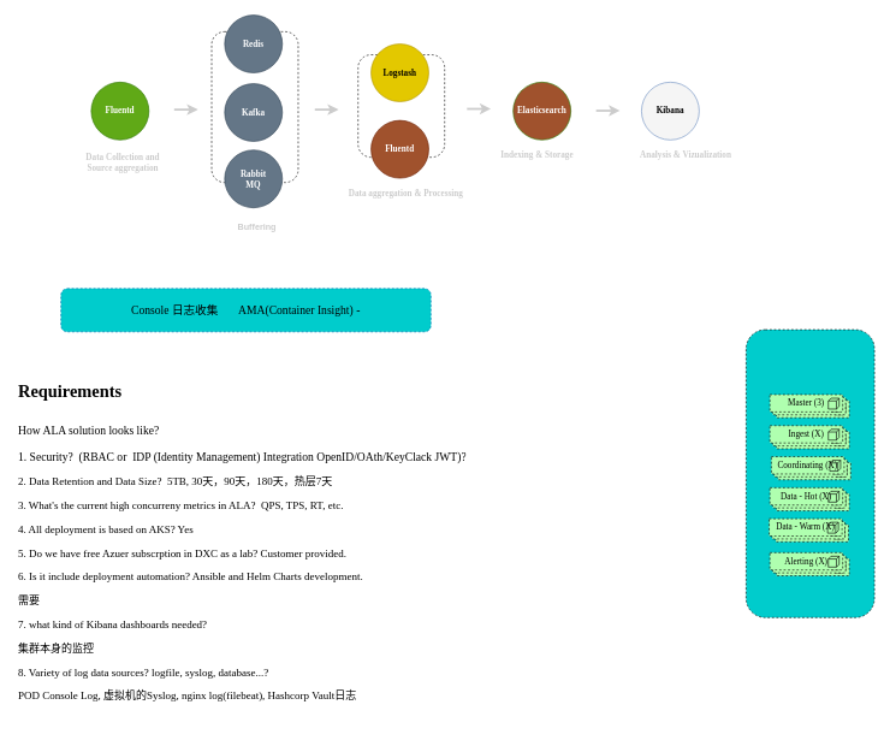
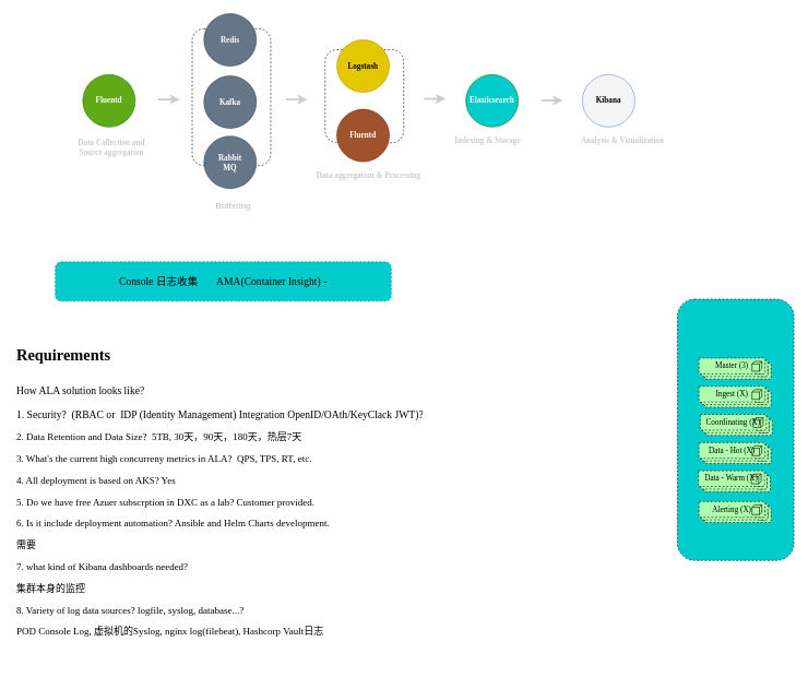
  <mxCell id="0" />
  <mxCell id="1" parent="0" />
  <mxCell id="2" value="" style="rounded=1;whiteSpace=wrap;html=1;dashed=1;fontFamily=Ubuntu;fontStyle=1;fontSource=https%3A%2F%2Ffonts.googleapis.com%2Fcss%3Ffamily%3DUbuntu;" vertex="1" parent="1"><mxGeometry x="496" y="75" width="120" height="142" as="geometry" /></mxCell>
  <mxCell id="3" value="" style="rounded=1;whiteSpace=wrap;html=1;dashed=1;fontFamily=Ubuntu;fontStyle=1;fontSource=https%3A%2F%2Ffonts.googleapis.com%2Fcss%3Ffamily%3DUbuntu;" vertex="1" parent="1"><mxGeometry x="293" y="43" width="120" height="209" as="geometry" /></mxCell>
  <mxCell id="4" value="Fluentd" style="ellipse;whiteSpace=wrap;html=1;aspect=fixed;fillColor=#60a917;strokeColor=#2D7600;fontFamily=Ubuntu;fontStyle=1;fontColor=#ffffff;fontSource=https%3A%2F%2Ffonts.googleapis.com%2Fcss%3Ffamily%3DUbuntu;" vertex="1" parent="1"><mxGeometry x="126" y="113" width="80" height="80" as="geometry" /></mxCell>
  <mxCell id="5" value="" style="endArrow=classic;html=1;strokeWidth=3;fillColor=#bac8d3;strokeColor=#CCCCCC;fontFamily=Ubuntu;fontStyle=1;fontSource=https%3A%2F%2Ffonts.googleapis.com%2Fcss%3Ffamily%3DUbuntu;" edge="1" parent="1"><mxGeometry width="50" height="50" relative="1" as="geometry"><mxPoint x="241" y="151" as="sourcePoint" /><mxPoint x="274" y="151" as="targetPoint" /></mxGeometry></mxCell>
  <mxCell id="6" value="Redis" style="ellipse;whiteSpace=wrap;html=1;aspect=fixed;fillColor=#647687;strokeColor=#314354;fontFamily=Ubuntu;fontStyle=1;fontColor=#ffffff;fontSource=https%3A%2F%2Ffonts.googleapis.com%2Fcss%3Ffamily%3DUbuntu;" vertex="1" parent="1"><mxGeometry x="311" y="20" width="80" height="80" as="geometry" /></mxCell>
  <mxCell id="7" value="Kafka" style="ellipse;whiteSpace=wrap;html=1;aspect=fixed;fillColor=#647687;strokeColor=#314354;fontFamily=Ubuntu;fontStyle=1;fontColor=#ffffff;fontSource=https%3A%2F%2Ffonts.googleapis.com%2Fcss%3Ffamily%3DUbuntu;" vertex="1" parent="1"><mxGeometry x="311" y="115" width="80" height="80" as="geometry" /></mxCell>
  <mxCell id="8" value="Rabbit&lt;br&gt;MQ" style="ellipse;whiteSpace=wrap;html=1;aspect=fixed;fillColor=#647687;strokeColor=#314354;fontFamily=Ubuntu;fontStyle=1;fontColor=#ffffff;fontSource=https%3A%2F%2Ffonts.googleapis.com%2Fcss%3Ffamily%3DUbuntu;" vertex="1" parent="1"><mxGeometry x="311" y="207" width="80" height="80" as="geometry" /></mxCell>
  <mxCell id="9" value="Data Collection and Source aggregation" style="text;html=1;strokeColor=none;fillColor=none;align=center;verticalAlign=middle;whiteSpace=wrap;rounded=0;fontFamily=Ubuntu;fontStyle=1;fontColor=#CCCCCC;fontSource=https%3A%2F%2Ffonts.googleapis.com%2Fcss%3Ffamily%3DUbuntu;" vertex="1" parent="1"><mxGeometry x="113" y="209" width="114" height="30" as="geometry" /></mxCell>
  <mxCell id="10" value="Logstash" style="ellipse;whiteSpace=wrap;html=1;aspect=fixed;fillColor=#e3c800;strokeColor=#B09500;fontColor=#000000;fontFamily=Ubuntu;fontStyle=1;fontSource=https%3A%2F%2Ffonts.googleapis.com%2Fcss%3Ffamily%3DUbuntu;" vertex="1" parent="1"><mxGeometry x="514" y="60" width="80" height="80" as="geometry" /></mxCell>
  <mxCell id="11" value="Fluentd" style="ellipse;whiteSpace=wrap;html=1;aspect=fixed;fillColor=#a0522d;strokeColor=#6D1F00;fontColor=#ffffff;fontFamily=Ubuntu;fontStyle=1;fontSource=https%3A%2F%2Ffonts.googleapis.com%2Fcss%3Ffamily%3DUbuntu;" vertex="1" parent="1"><mxGeometry x="514" y="166" width="80" height="80" as="geometry" /></mxCell>
  <mxCell id="12" value="" style="endArrow=classic;html=1;strokeWidth=3;fillColor=#bac8d3;strokeColor=#CCCCCC;fontFamily=Ubuntu;fontStyle=1;fontSource=https%3A%2F%2Ffonts.googleapis.com%2Fcss%3Ffamily%3DUbuntu;" edge="1" parent="1"><mxGeometry width="50" height="50" relative="1" as="geometry"><mxPoint x="436" y="151" as="sourcePoint" /><mxPoint x="469" y="151" as="targetPoint" /></mxGeometry></mxCell>
  <mxCell id="13" value="Buffering" style="text;html=1;strokeColor=none;fillColor=none;align=center;verticalAlign=middle;whiteSpace=wrap;rounded=0;fontFamily=Helvetica;fontStyle=1;fontColor=#CCCCCC;" vertex="1" parent="1"><mxGeometry x="299" y="299" width="114" height="30" as="geometry" /></mxCell>
  <mxCell id="14" value="Data aggregation &amp;amp; Processing" style="text;html=1;strokeColor=none;fillColor=none;align=center;verticalAlign=middle;whiteSpace=wrap;rounded=0;fontFamily=Ubuntu;fontStyle=1;fontColor=#CCCCCC;fontSource=https%3A%2F%2Ffonts.googleapis.com%2Fcss%3Ffamily%3DUbuntu;" vertex="1" parent="1"><mxGeometry x="474" y="252" width="177" height="30" as="geometry" /></mxCell>
  <mxCell id="15" value="" style="endArrow=classic;html=1;strokeWidth=3;fillColor=#bac8d3;strokeColor=#CCCCCC;fontFamily=Ubuntu;fontStyle=1;fontSource=https%3A%2F%2Ffonts.googleapis.com%2Fcss%3Ffamily%3DUbuntu;" edge="1" parent="1"><mxGeometry width="50" height="50" relative="1" as="geometry"><mxPoint x="647" y="150" as="sourcePoint" /><mxPoint x="680" y="150" as="targetPoint" /></mxGeometry></mxCell>
- <mxCell id="16" value="Elasticsearch" style="ellipse;whiteSpace=wrap;html=1;aspect=fixed;fillColor=#a0522d;strokeColor=#2D7600;fontColor=#ffffff;fontFamily=Ubuntu;fontStyle=1;fontSource=https%3A%2F%2Ffonts.googleapis.com%2Fcss%3Ffamily%3DUbuntu;" vertex="1" parent="1"><mxGeometry x="711" y="113" width="80" height="80" as="geometry" /></mxCell>
+ <mxCell id="16" value="Elasticsearch" style="ellipse;whiteSpace=wrap;html=1;aspect=fixed;fillColor=#00CCCC;strokeColor=#2D7600;fontColor=#ffffff;fontFamily=Ubuntu;fontStyle=1;fontSource=https%3A%2F%2Ffonts.googleapis.com%2Fcss%3Ffamily%3DUbuntu;" vertex="1" parent="1"><mxGeometry x="711" y="113" width="80" height="80" as="geometry" /></mxCell>
  <mxCell id="17" value="Indexing &amp;amp; Storage" style="text;html=1;strokeColor=none;fillColor=none;align=center;verticalAlign=middle;whiteSpace=wrap;rounded=0;fontFamily=Ubuntu;fontStyle=1;fontColor=#CCCCCC;fontSource=https%3A%2F%2Ffonts.googleapis.com%2Fcss%3Ffamily%3DUbuntu;" vertex="1" parent="1"><mxGeometry x="656" y="199" width="177" height="30" as="geometry" /></mxCell>
  <mxCell id="18" value="Kibana" style="ellipse;whiteSpace=wrap;html=1;aspect=fixed;fillColor=#f5f5f5;strokeColor=#6c8ebf;fontFamily=Ubuntu;fontStyle=1;fontSource=https%3A%2F%2Ffonts.googleapis.com%2Fcss%3Ffamily%3DUbuntu;" vertex="1" parent="1"><mxGeometry x="889" y="113" width="80" height="80" as="geometry" /></mxCell>
  <mxCell id="19" value="" style="endArrow=classic;html=1;strokeWidth=3;fillColor=#bac8d3;strokeColor=#CCCCCC;fontFamily=Ubuntu;fontStyle=1;fontSource=https%3A%2F%2Ffonts.googleapis.com%2Fcss%3Ffamily%3DUbuntu;" edge="1" parent="1"><mxGeometry width="50" height="50" relative="1" as="geometry"><mxPoint x="826" y="152.5" as="sourcePoint" /><mxPoint x="859" y="152.5" as="targetPoint" /></mxGeometry></mxCell>
  <mxCell id="20" value="Analysis &amp;amp; Vizualization" style="text;html=1;strokeColor=none;fillColor=none;align=center;verticalAlign=middle;whiteSpace=wrap;rounded=0;fontFamily=Ubuntu;fontStyle=1;fontColor=#CCCCCC;fontSource=https%3A%2F%2Ffonts.googleapis.com%2Fcss%3Ffamily%3DUbuntu;" vertex="1" parent="1"><mxGeometry x="862" y="199" width="177" height="30" as="geometry" /></mxCell>
  <mxCell id="21" value="" style="rounded=1;whiteSpace=wrap;html=1;dashed=1;fontFamily=Ubuntu;fontColor=#CCCCCC;fillColor=#00CCCC;fontSource=https%3A%2F%2Ffonts.googleapis.com%2Fcss%3Ffamily%3DUbuntu;" vertex="1" parent="1"><mxGeometry x="1034" y="456" width="178" height="399" as="geometry" /></mxCell>
  <mxCell id="22" value="" style="group;fontFamily=Ubuntu;fontSource=https%3A%2F%2Ffonts.googleapis.com%2Fcss%3Ffamily%3DUbuntu;" vertex="1" connectable="0" parent="1"><mxGeometry x="1067" y="546" width="110" height="32" as="geometry" /></mxCell>
  <mxCell id="23" value="" style="html=1;outlineConnect=0;whiteSpace=wrap;fillColor=#AFFFAF;shape=mxgraph.archimate3.application;appType=node;archiType=square;dashed=1;fontFamily=Ubuntu;fontColor=#CCCCCC;fontSource=https%3A%2F%2Ffonts.googleapis.com%2Fcss%3Ffamily%3DUbuntu;" vertex="1" parent="22"><mxGeometry x="9" y="8" width="101" height="24" as="geometry" /></mxCell>
  <mxCell id="24" value="" style="html=1;outlineConnect=0;whiteSpace=wrap;fillColor=#AFFFAF;shape=mxgraph.archimate3.application;appType=node;archiType=square;dashed=1;fontFamily=Ubuntu;fontColor=#CCCCCC;fontSource=https%3A%2F%2Ffonts.googleapis.com%2Fcss%3Ffamily%3DUbuntu;" vertex="1" parent="22"><mxGeometry x="4" y="4" width="101" height="24" as="geometry" /></mxCell>
  <mxCell id="25" value="&lt;font color=&quot;#000000&quot;&gt;Master (3)&lt;/font&gt;" style="html=1;outlineConnect=0;whiteSpace=wrap;fillColor=#AFFFAF;shape=mxgraph.archimate3.application;appType=node;archiType=square;dashed=1;fontFamily=Ubuntu;fontColor=#CCCCCC;fontSource=https%3A%2F%2Ffonts.googleapis.com%2Fcss%3Ffamily%3DUbuntu;" vertex="1" parent="22"><mxGeometry width="101" height="24" as="geometry" /></mxCell>
  <mxCell id="26" value="" style="group;fontFamily=Ubuntu;fontSource=https%3A%2F%2Ffonts.googleapis.com%2Fcss%3Ffamily%3DUbuntu;" vertex="1" connectable="0" parent="1"><mxGeometry x="1067" y="589" width="110" height="32" as="geometry" /></mxCell>
  <mxCell id="27" value="" style="html=1;outlineConnect=0;whiteSpace=wrap;fillColor=#AFFFAF;shape=mxgraph.archimate3.application;appType=node;archiType=square;dashed=1;fontFamily=Ubuntu;fontColor=#CCCCCC;fontSource=https%3A%2F%2Ffonts.googleapis.com%2Fcss%3Ffamily%3DUbuntu;" vertex="1" parent="26"><mxGeometry x="9" y="8" width="101" height="24" as="geometry" /></mxCell>
  <mxCell id="28" value="" style="html=1;outlineConnect=0;whiteSpace=wrap;fillColor=#AFFFAF;shape=mxgraph.archimate3.application;appType=node;archiType=square;dashed=1;fontFamily=Ubuntu;fontColor=#CCCCCC;fontSource=https%3A%2F%2Ffonts.googleapis.com%2Fcss%3Ffamily%3DUbuntu;" vertex="1" parent="26"><mxGeometry x="4" y="4" width="101" height="24" as="geometry" /></mxCell>
  <mxCell id="29" value="&lt;font color=&quot;#000000&quot;&gt;Ingest (X)&lt;/font&gt;" style="html=1;outlineConnect=0;whiteSpace=wrap;fillColor=#AFFFAF;shape=mxgraph.archimate3.application;appType=node;archiType=square;dashed=1;fontFamily=Ubuntu;fontColor=#CCCCCC;fontSource=https%3A%2F%2Ffonts.googleapis.com%2Fcss%3Ffamily%3DUbuntu;" vertex="1" parent="26"><mxGeometry width="101" height="24" as="geometry" /></mxCell>
  <mxCell id="30" value="" style="group;fontFamily=Ubuntu;fontSource=https%3A%2F%2Ffonts.googleapis.com%2Fcss%3Ffamily%3DUbuntu;" vertex="1" connectable="0" parent="1"><mxGeometry x="1069" y="632" width="110" height="32" as="geometry" /></mxCell>
  <mxCell id="31" value="" style="html=1;outlineConnect=0;whiteSpace=wrap;fillColor=#AFFFAF;shape=mxgraph.archimate3.application;appType=node;archiType=square;dashed=1;fontFamily=Ubuntu;fontColor=#CCCCCC;fontSource=https%3A%2F%2Ffonts.googleapis.com%2Fcss%3Ffamily%3DUbuntu;" vertex="1" parent="30"><mxGeometry x="9" y="8" width="101" height="24" as="geometry" /></mxCell>
  <mxCell id="32" value="" style="html=1;outlineConnect=0;whiteSpace=wrap;fillColor=#AFFFAF;shape=mxgraph.archimate3.application;appType=node;archiType=square;dashed=1;fontFamily=Ubuntu;fontColor=#CCCCCC;fontSource=https%3A%2F%2Ffonts.googleapis.com%2Fcss%3Ffamily%3DUbuntu;" vertex="1" parent="30"><mxGeometry x="4" y="4" width="101" height="24" as="geometry" /></mxCell>
  <mxCell id="33" value="&lt;font color=&quot;#000000&quot;&gt;Coordinating (X)&lt;/font&gt;" style="html=1;outlineConnect=0;whiteSpace=wrap;fillColor=#AFFFAF;shape=mxgraph.archimate3.application;appType=node;archiType=square;dashed=1;fontFamily=Ubuntu;fontColor=#CCCCCC;fontSource=https%3A%2F%2Ffonts.googleapis.com%2Fcss%3Ffamily%3DUbuntu;" vertex="1" parent="30"><mxGeometry width="101" height="24" as="geometry" /></mxCell>
  <mxCell id="34" value="" style="group;fontFamily=Ubuntu;fontSource=https%3A%2F%2Ffonts.googleapis.com%2Fcss%3Ffamily%3DUbuntu;" vertex="1" connectable="0" parent="1"><mxGeometry x="1067" y="675" width="110" height="32" as="geometry" /></mxCell>
  <mxCell id="35" value="" style="html=1;outlineConnect=0;whiteSpace=wrap;fillColor=#AFFFAF;shape=mxgraph.archimate3.application;appType=node;archiType=square;dashed=1;fontFamily=Ubuntu;fontColor=#CCCCCC;fontSource=https%3A%2F%2Ffonts.googleapis.com%2Fcss%3Ffamily%3DUbuntu;" vertex="1" parent="34"><mxGeometry x="9" y="8" width="101" height="24" as="geometry" /></mxCell>
  <mxCell id="36" value="" style="html=1;outlineConnect=0;whiteSpace=wrap;fillColor=#AFFFAF;shape=mxgraph.archimate3.application;appType=node;archiType=square;dashed=1;fontFamily=Ubuntu;fontColor=#CCCCCC;fontSource=https%3A%2F%2Ffonts.googleapis.com%2Fcss%3Ffamily%3DUbuntu;" vertex="1" parent="34"><mxGeometry x="4" y="4" width="101" height="24" as="geometry" /></mxCell>
  <mxCell id="37" value="&lt;font color=&quot;#000000&quot;&gt;Data - Hot (X)&lt;/font&gt;" style="html=1;outlineConnect=0;whiteSpace=wrap;fillColor=#AFFFAF;shape=mxgraph.archimate3.application;appType=node;archiType=square;dashed=1;fontFamily=Ubuntu;fontColor=#CCCCCC;fontSource=https%3A%2F%2Ffonts.googleapis.com%2Fcss%3Ffamily%3DUbuntu;" vertex="1" parent="34"><mxGeometry width="101" height="24" as="geometry" /></mxCell>
  <mxCell id="38" value="" style="group;fontFamily=Ubuntu;fontSource=https%3A%2F%2Ffonts.googleapis.com%2Fcss%3Ffamily%3DUbuntu;" vertex="1" connectable="0" parent="1"><mxGeometry x="1066" y="718" width="110" height="32" as="geometry" /></mxCell>
  <mxCell id="39" value="" style="html=1;outlineConnect=0;whiteSpace=wrap;fillColor=#AFFFAF;shape=mxgraph.archimate3.application;appType=node;archiType=square;dashed=1;fontFamily=Ubuntu;fontColor=#CCCCCC;fontSource=https%3A%2F%2Ffonts.googleapis.com%2Fcss%3Ffamily%3DUbuntu;" vertex="1" parent="38"><mxGeometry x="9" y="8" width="101" height="24" as="geometry" /></mxCell>
  <mxCell id="40" value="" style="html=1;outlineConnect=0;whiteSpace=wrap;fillColor=#AFFFAF;shape=mxgraph.archimate3.application;appType=node;archiType=square;dashed=1;fontFamily=Ubuntu;fontColor=#CCCCCC;fontSource=https%3A%2F%2Ffonts.googleapis.com%2Fcss%3Ffamily%3DUbuntu;" vertex="1" parent="38"><mxGeometry x="4" y="4" width="101" height="24" as="geometry" /></mxCell>
  <mxCell id="41" value="&lt;font color=&quot;#000000&quot;&gt;Data - Warm (X)&lt;/font&gt;" style="html=1;outlineConnect=0;whiteSpace=wrap;fillColor=#AFFFAF;shape=mxgraph.archimate3.application;appType=node;archiType=square;dashed=1;fontFamily=Ubuntu;fontColor=#CCCCCC;fontSource=https%3A%2F%2Ffonts.googleapis.com%2Fcss%3Ffamily%3DUbuntu;" vertex="1" parent="38"><mxGeometry width="101" height="24" as="geometry" /></mxCell>
  <mxCell id="42" value="" style="group;fontFamily=Ubuntu;fontSource=https%3A%2F%2Ffonts.googleapis.com%2Fcss%3Ffamily%3DUbuntu;" vertex="1" connectable="0" parent="1"><mxGeometry x="1067" y="765" width="110" height="32" as="geometry" /></mxCell>
  <mxCell id="43" value="" style="html=1;outlineConnect=0;whiteSpace=wrap;fillColor=#AFFFAF;shape=mxgraph.archimate3.application;appType=node;archiType=square;dashed=1;fontFamily=Ubuntu;fontColor=#CCCCCC;fontSource=https%3A%2F%2Ffonts.googleapis.com%2Fcss%3Ffamily%3DUbuntu;" vertex="1" parent="42"><mxGeometry x="9" y="8" width="101" height="24" as="geometry" /></mxCell>
  <mxCell id="44" value="" style="html=1;outlineConnect=0;whiteSpace=wrap;fillColor=#AFFFAF;shape=mxgraph.archimate3.application;appType=node;archiType=square;dashed=1;fontFamily=Ubuntu;fontColor=#CCCCCC;fontSource=https%3A%2F%2Ffonts.googleapis.com%2Fcss%3Ffamily%3DUbuntu;" vertex="1" parent="42"><mxGeometry x="4" y="4" width="101" height="24" as="geometry" /></mxCell>
  <mxCell id="45" value="&lt;font color=&quot;#000000&quot;&gt;Alerting (X)&lt;/font&gt;" style="html=1;outlineConnect=0;whiteSpace=wrap;fillColor=#AFFFAF;shape=mxgraph.archimate3.application;appType=node;archiType=square;dashed=1;fontFamily=Ubuntu;fontColor=#CCCCCC;fontSource=https%3A%2F%2Ffonts.googleapis.com%2Fcss%3Ffamily%3DUbuntu;" vertex="1" parent="42"><mxGeometry width="101" height="24" as="geometry" /></mxCell>
  <mxCell id="46" value="&lt;h1&gt;Requirements&lt;/h1&gt;&lt;div&gt;&lt;br&gt;&lt;/div&gt;&lt;div style=&quot;font-size: 16px;&quot;&gt;&lt;font style=&quot;font-size: 16px;&quot;&gt;How ALA solution looks like?&lt;/font&gt;&lt;/div&gt;&lt;p style=&quot;font-size: 16px;&quot;&gt;&lt;font style=&quot;font-size: 16px;&quot;&gt;1. Security?&amp;nbsp; (RBAC or&amp;nbsp; IDP (Identity Management) Integration OpenID/OAth/KeyClack JWT)?&lt;/font&gt;&lt;/p&gt;&lt;p style=&quot;font-size: 15px;&quot;&gt;&lt;font style=&quot;font-size: 15px;&quot;&gt;2. Data Retention and Data Size?&amp;nbsp; 5TB, 30天，90天，180天，热层7天&lt;/font&gt;&lt;/p&gt;&lt;p style=&quot;font-size: 15px;&quot;&gt;&lt;font style=&quot;font-size: 15px;&quot;&gt;3. What's the current high concurreny metrics in ALA?&amp;nbsp; QPS, TPS, RT, etc.&lt;/font&gt;&lt;/p&gt;&lt;p style=&quot;font-size: 15px;&quot;&gt;&lt;font style=&quot;font-size: 15px;&quot;&gt;4. All deployment is based on AKS? Yes&lt;/font&gt;&lt;/p&gt;&lt;p style=&quot;font-size: 15px;&quot;&gt;&lt;font style=&quot;font-size: 15px;&quot;&gt;5. Do we have free Azuer subscrption in DXC as a lab? Customer provided.&lt;/font&gt;&lt;/p&gt;&lt;p style=&quot;font-size: 15px;&quot;&gt;6. Is it include deployment automation? Ansible and Helm Charts development.&lt;/p&gt;&lt;p style=&quot;font-size: 15px;&quot;&gt;需要&lt;/p&gt;&lt;p style=&quot;font-size: 15px;&quot;&gt;7. what kind of Kibana dashboards needed?&lt;/p&gt;&lt;p style=&quot;font-size: 15px;&quot;&gt;集群本身的监控&lt;/p&gt;&lt;p style=&quot;font-size: 15px;&quot;&gt;8. Variety of log data sources? logfile, syslog, database...?&lt;/p&gt;&lt;p style=&quot;font-size: 15px;&quot;&gt;POD Console Log, 虚拟机的Syslog, nginx log(filebeat), Hashcorp Vault日志&lt;/p&gt;&lt;p style=&quot;font-size: 15px;&quot;&gt;&amp;nbsp;&lt;/p&gt;&lt;p style=&quot;font-size: 15px;&quot;&gt;&lt;br&gt;&lt;/p&gt;" style="text;html=1;strokeColor=none;fillColor=none;spacing=5;spacingTop=-20;whiteSpace=wrap;overflow=hidden;rounded=0;dashed=1;fontFamily=Ubuntu;fontSource=https%3A%2F%2Ffonts.googleapis.com%2Fcss%3Ffamily%3DUbuntu;fontColor=#000000;" vertex="1" parent="1"><mxGeometry x="20" y="522" width="635" height="489" as="geometry" /></mxCell>
  <mxCell id="47" value="Console 日志收集&amp;nbsp; &amp;nbsp; &amp;nbsp; &amp;nbsp;AMA(Container Insight) -" style="rounded=1;whiteSpace=wrap;html=1;dashed=1;strokeColor=#006EAF;fontFamily=Ubuntu;fontSource=https%3A%2F%2Ffonts.googleapis.com%2Fcss%3Ffamily%3DUbuntu;fontSize=16;fontColor=#000000;fillColor=#00CCCC;" vertex="1" parent="1"><mxGeometry x="84" y="399" width="513" height="60" as="geometry" /></mxCell>
